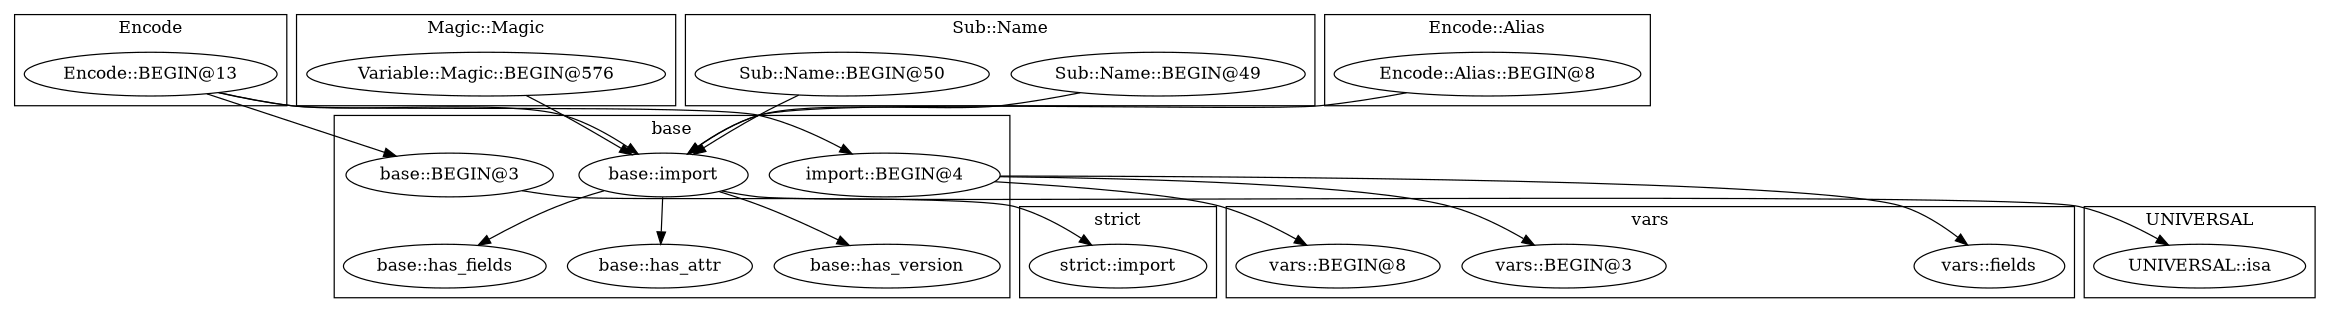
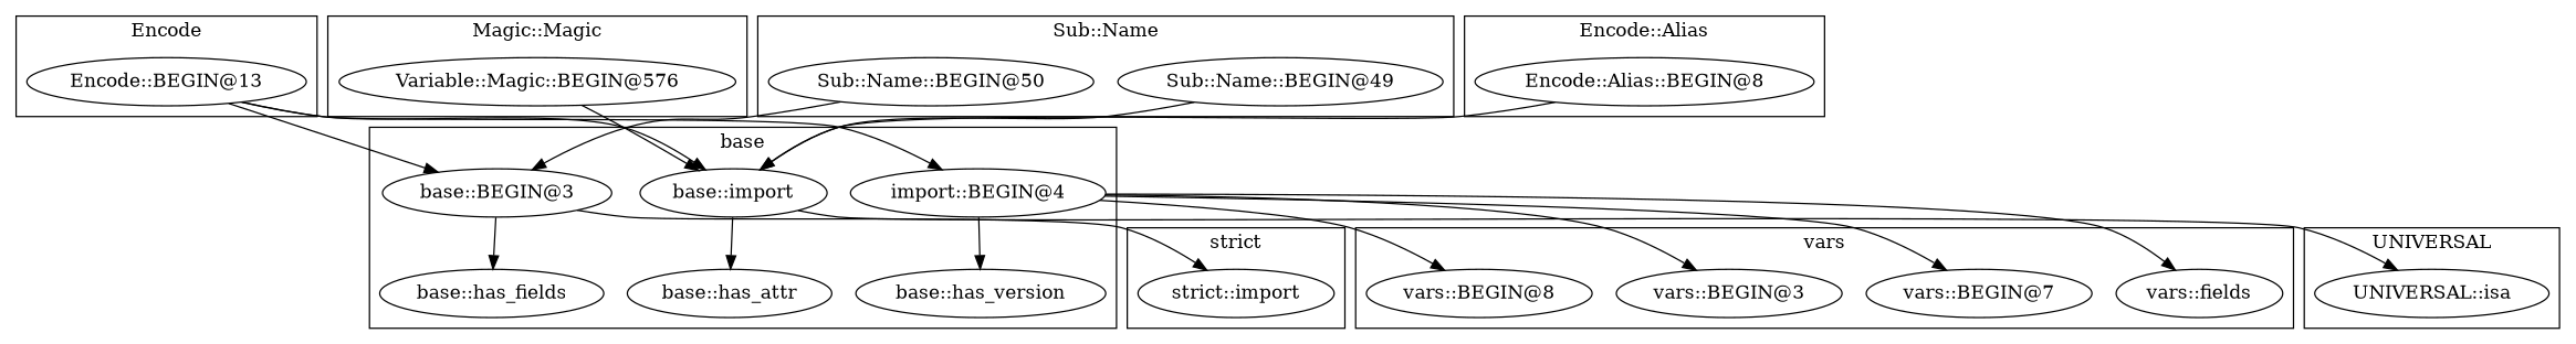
  digraph {
    "base::BEGIN@3"
    n2 [label="import::BEGIN@4"]
    "base::has_fields"
    "base::has_version"
    "base::has_attr"
    "base::import"
    "Encode::BEGIN@13"
    "vars::BEGIN@3"
    "vars::BEGIN@8"
    n10 [label="vars::fields"]
+   "vars::BEGIN@7"
    "strict::import"
    "Variable::Magic::BEGIN@576"
    "Sub::Name::BEGIN@50"
    "Sub::Name::BEGIN@49"
    "UNIVERSAL::isa"
    "Encode::Alias::BEGIN@8"
    subgraph cluster_1 {
      label=base
      "base::BEGIN@3"
      n2
      "base::has_fields"
      "base::has_version"
      "base::has_attr"
      "base::import"
    }
    subgraph cluster_2 {
      label=Encode
      "Encode::BEGIN@13"
    }
    subgraph cluster_3 {
      label=vars
      "vars::BEGIN@3"
      "vars::BEGIN@8"
      n10
+     "vars::BEGIN@7"
    }
    subgraph cluster_4 {
      label="strict"
      "strict::import"
    }
    subgraph cluster_5 {
      label="Magic::Magic"
      "Variable::Magic::BEGIN@576"
    }
    subgraph cluster_6 {
      label="Sub::Name"
      "Sub::Name::BEGIN@50"
      "Sub::Name::BEGIN@49"
    }
    subgraph cluster_7 {
      label=UNIVERSAL
      "UNIVERSAL::isa"
    }
    subgraph cluster_8 {
      label="Encode::Alias"
      "Encode::Alias::BEGIN@8"
    }
    "base::BEGIN@3" -> "strict::import"
    n2 -> "vars::BEGIN@3"
    n2 -> "vars::BEGIN@8"
    n2 -> n10
-   "base::import" -> "base::has_fields"
-   "base::import" -> "base::has_version"
+   n2 -> "vars::BEGIN@7"
+   "base::BEGIN@3" -> "base::has_fields"
+   n2 -> "base::has_version"
    "base::import" -> "base::has_attr"
    "base::import" -> "UNIVERSAL::isa"
    "Encode::BEGIN@13" -> "base::BEGIN@3"
    "Encode::BEGIN@13" -> n2
    "Encode::BEGIN@13" -> "base::import"
    "Variable::Magic::BEGIN@576" -> "base::import"
-   "Sub::Name::BEGIN@50" -> "base::import"
+   "Sub::Name::BEGIN@50" -> "base::BEGIN@3"
    "Sub::Name::BEGIN@49" -> "base::import"
    "Encode::Alias::BEGIN@8" -> "base::import"
  }
